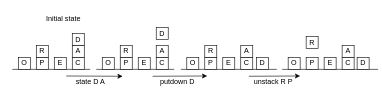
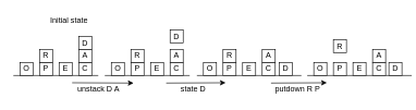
  <mxCell id="0" />
  <mxCell id="1" parent="0" />
  <mxCell id="2" value="" style="group" vertex="1" connectable="0" parent="1"><mxGeometry x="20" y="55" width="130" height="60" as="geometry" /></mxCell>
  <mxCell id="3" value="" style="endArrow=none;html=1;" edge="1" parent="2"><mxGeometry width="50" height="50" relative="1" as="geometry"><mxPoint y="60" as="sourcePoint" /><mxPoint x="130" y="60" as="targetPoint" /></mxGeometry></mxCell>
  <mxCell id="4" value="O" style="rounded=0;whiteSpace=wrap;html=1;" vertex="1" parent="2"><mxGeometry x="10" y="40" width="20" height="20" as="geometry" /></mxCell>
  <mxCell id="5" value="P" style="rounded=0;whiteSpace=wrap;html=1;" vertex="1" parent="2"><mxGeometry x="40" y="40" width="20" height="20" as="geometry" /></mxCell>
  <mxCell id="6" value="R" style="rounded=0;whiteSpace=wrap;html=1;" vertex="1" parent="2"><mxGeometry x="40" y="20" width="20" height="20" as="geometry" /></mxCell>
  <mxCell id="7" value="E" style="rounded=0;whiteSpace=wrap;html=1;" vertex="1" parent="2"><mxGeometry x="70" y="40" width="20" height="20" as="geometry" /></mxCell>
  <mxCell id="8" value="C" style="rounded=0;whiteSpace=wrap;html=1;" vertex="1" parent="2"><mxGeometry x="100" y="40" width="20" height="20" as="geometry" /></mxCell>
  <mxCell id="9" value="A" style="rounded=0;whiteSpace=wrap;html=1;" vertex="1" parent="2"><mxGeometry x="100" y="20" width="20" height="20" as="geometry" /></mxCell>
  <mxCell id="10" value="D" style="rounded=0;whiteSpace=wrap;html=1;" vertex="1" parent="2"><mxGeometry x="100" width="20" height="20" as="geometry" /></mxCell>
  <mxCell id="11" value="" style="group" vertex="1" connectable="0" parent="1"><mxGeometry x="160" y="55" width="130" height="60" as="geometry" /></mxCell>
  <mxCell id="12" value="" style="endArrow=none;html=1;" edge="1" parent="11"><mxGeometry width="50" height="50" relative="1" as="geometry"><mxPoint y="60" as="sourcePoint" /><mxPoint x="130" y="60" as="targetPoint" /></mxGeometry></mxCell>
  <mxCell id="13" value="O" style="rounded=0;whiteSpace=wrap;html=1;" vertex="1" parent="11"><mxGeometry x="10" y="40" width="20" height="20" as="geometry" /></mxCell>
  <mxCell id="14" value="P" style="rounded=0;whiteSpace=wrap;html=1;" vertex="1" parent="11"><mxGeometry x="40" y="40" width="20" height="20" as="geometry" /></mxCell>
  <mxCell id="15" value="R" style="rounded=0;whiteSpace=wrap;html=1;" vertex="1" parent="11"><mxGeometry x="40" y="20" width="20" height="20" as="geometry" /></mxCell>
  <mxCell id="16" value="E" style="rounded=0;whiteSpace=wrap;html=1;" vertex="1" parent="11"><mxGeometry x="70" y="40" width="20" height="20" as="geometry" /></mxCell>
  <mxCell id="17" value="C" style="rounded=0;whiteSpace=wrap;html=1;" vertex="1" parent="11"><mxGeometry x="100" y="40" width="20" height="20" as="geometry" /></mxCell>
  <mxCell id="18" value="A" style="rounded=0;whiteSpace=wrap;html=1;" vertex="1" parent="11"><mxGeometry x="100" y="20" width="20" height="20" as="geometry" /></mxCell>
  <mxCell id="19" value="D" style="rounded=0;whiteSpace=wrap;html=1;" vertex="1" parent="11"><mxGeometry x="100" y="-10" width="20" height="20" as="geometry" /></mxCell>
  <mxCell id="20" value="" style="group" vertex="1" connectable="0" parent="1"><mxGeometry x="301" y="55" width="130" height="60" as="geometry" /></mxCell>
  <mxCell id="21" value="" style="endArrow=none;html=1;" edge="1" parent="20"><mxGeometry width="50" height="50" relative="1" as="geometry"><mxPoint y="60" as="sourcePoint" /><mxPoint x="160" y="60" as="targetPoint" /></mxGeometry></mxCell>
  <mxCell id="22" value="O" style="rounded=0;whiteSpace=wrap;html=1;" vertex="1" parent="20"><mxGeometry x="10" y="40" width="20" height="20" as="geometry" /></mxCell>
  <mxCell id="23" value="P" style="rounded=0;whiteSpace=wrap;html=1;" vertex="1" parent="20"><mxGeometry x="40" y="40" width="20" height="20" as="geometry" /></mxCell>
  <mxCell id="24" value="R" style="rounded=0;whiteSpace=wrap;html=1;" vertex="1" parent="20"><mxGeometry x="40" y="20" width="20" height="20" as="geometry" /></mxCell>
  <mxCell id="25" value="E" style="rounded=0;whiteSpace=wrap;html=1;" vertex="1" parent="20"><mxGeometry x="70" y="40" width="20" height="20" as="geometry" /></mxCell>
  <mxCell id="26" value="C" style="rounded=0;whiteSpace=wrap;html=1;" vertex="1" parent="20"><mxGeometry x="100" y="40" width="20" height="20" as="geometry" /></mxCell>
  <mxCell id="27" value="A" style="rounded=0;whiteSpace=wrap;html=1;" vertex="1" parent="20"><mxGeometry x="100" y="20" width="20" height="20" as="geometry" /></mxCell>
  <mxCell id="28" value="D" style="rounded=0;whiteSpace=wrap;html=1;" vertex="1" parent="20"><mxGeometry x="126" y="40" width="20" height="20" as="geometry" /></mxCell>
  <mxCell id="29" value="Initial state" style="text;html=1;align=center;verticalAlign=middle;resizable=0;points=[];autosize=1;" vertex="1" parent="1"><mxGeometry x="70" y="20" width="70" height="20" as="geometry" /></mxCell>
  <mxCell id="30" value="" style="group" vertex="1" connectable="0" parent="1"><mxGeometry x="470" y="55" width="130" height="60" as="geometry" /></mxCell>
  <mxCell id="31" value="" style="endArrow=none;html=1;" edge="1" parent="30"><mxGeometry width="50" height="50" relative="1" as="geometry"><mxPoint y="60" as="sourcePoint" /><mxPoint x="160" y="60" as="targetPoint" /></mxGeometry></mxCell>
  <mxCell id="32" value="O" style="rounded=0;whiteSpace=wrap;html=1;" vertex="1" parent="30"><mxGeometry x="10" y="40" width="20" height="20" as="geometry" /></mxCell>
  <mxCell id="33" value="P" style="rounded=0;whiteSpace=wrap;html=1;" vertex="1" parent="30"><mxGeometry x="40" y="40" width="20" height="20" as="geometry" /></mxCell>
  <mxCell id="34" value="R" style="rounded=0;whiteSpace=wrap;html=1;" vertex="1" parent="30"><mxGeometry x="40" y="5" width="20" height="20" as="geometry" /></mxCell>
  <mxCell id="35" value="E" style="rounded=0;whiteSpace=wrap;html=1;" vertex="1" parent="30"><mxGeometry x="70" y="40" width="20" height="20" as="geometry" /></mxCell>
  <mxCell id="36" value="C" style="rounded=0;whiteSpace=wrap;html=1;" vertex="1" parent="30"><mxGeometry x="100" y="40" width="20" height="20" as="geometry" /></mxCell>
  <mxCell id="37" value="A" style="rounded=0;whiteSpace=wrap;html=1;" vertex="1" parent="30"><mxGeometry x="100" y="20" width="20" height="20" as="geometry" /></mxCell>
  <mxCell id="38" value="D" style="rounded=0;whiteSpace=wrap;html=1;" vertex="1" parent="30"><mxGeometry x="125" y="40" width="20" height="20" as="geometry" /></mxCell>
- <mxCell id="39" value="state D A" style="text;html=1;align=center;verticalAlign=middle;resizable=0;points=[];autosize=1;" vertex="1" parent="1"><mxGeometry x="110" y="126" width="80" height="20" as="geometry" /></mxCell>
- <mxCell id="40" value="putdown D" style="text;html=1;align=center;verticalAlign=middle;resizable=0;points=[];autosize=1;" vertex="1" parent="1"><mxGeometry x="260" y="126" width="70" height="20" as="geometry" /></mxCell>
- <mxCell id="41" value="unstack R P" style="text;html=1;align=center;verticalAlign=middle;resizable=0;points=[];autosize=1;" vertex="1" parent="1"><mxGeometry x="415" y="126" width="80" height="20" as="geometry" /></mxCell>
+ <mxCell id="39" value="unstack D A" style="text;html=1;align=center;verticalAlign=middle;resizable=0;points=[];autosize=1;" vertex="1" parent="1"><mxGeometry x="110" y="126" width="80" height="20" as="geometry" /></mxCell>
+ <mxCell id="40" value="state D" style="text;html=1;align=center;verticalAlign=middle;resizable=0;points=[];autosize=1;" vertex="1" parent="1"><mxGeometry x="260" y="126" width="70" height="20" as="geometry" /></mxCell>
+ <mxCell id="41" value="putdown R P" style="text;html=1;align=center;verticalAlign=middle;resizable=0;points=[];autosize=1;" vertex="1" parent="1"><mxGeometry x="415" y="126" width="80" height="20" as="geometry" /></mxCell>
  <mxCell id="42" value="" style="endArrow=classic;html=1;" edge="1" parent="1"><mxGeometry width="50" height="50" relative="1" as="geometry"><mxPoint x="110" y="126" as="sourcePoint" /><mxPoint x="204" y="126.5" as="targetPoint" /></mxGeometry></mxCell>
  <mxCell id="43" value="" style="endArrow=classic;html=1;" edge="1" parent="1"><mxGeometry width="50" height="50" relative="1" as="geometry"><mxPoint x="254" y="126.5" as="sourcePoint" /><mxPoint x="345" y="126" as="targetPoint" /></mxGeometry></mxCell>
  <mxCell id="44" value="" style="endArrow=classic;html=1;" edge="1" parent="1"><mxGeometry width="50" height="50" relative="1" as="geometry"><mxPoint x="414.5" y="126.5" as="sourcePoint" /><mxPoint x="500" y="126" as="targetPoint" /></mxGeometry></mxCell>
